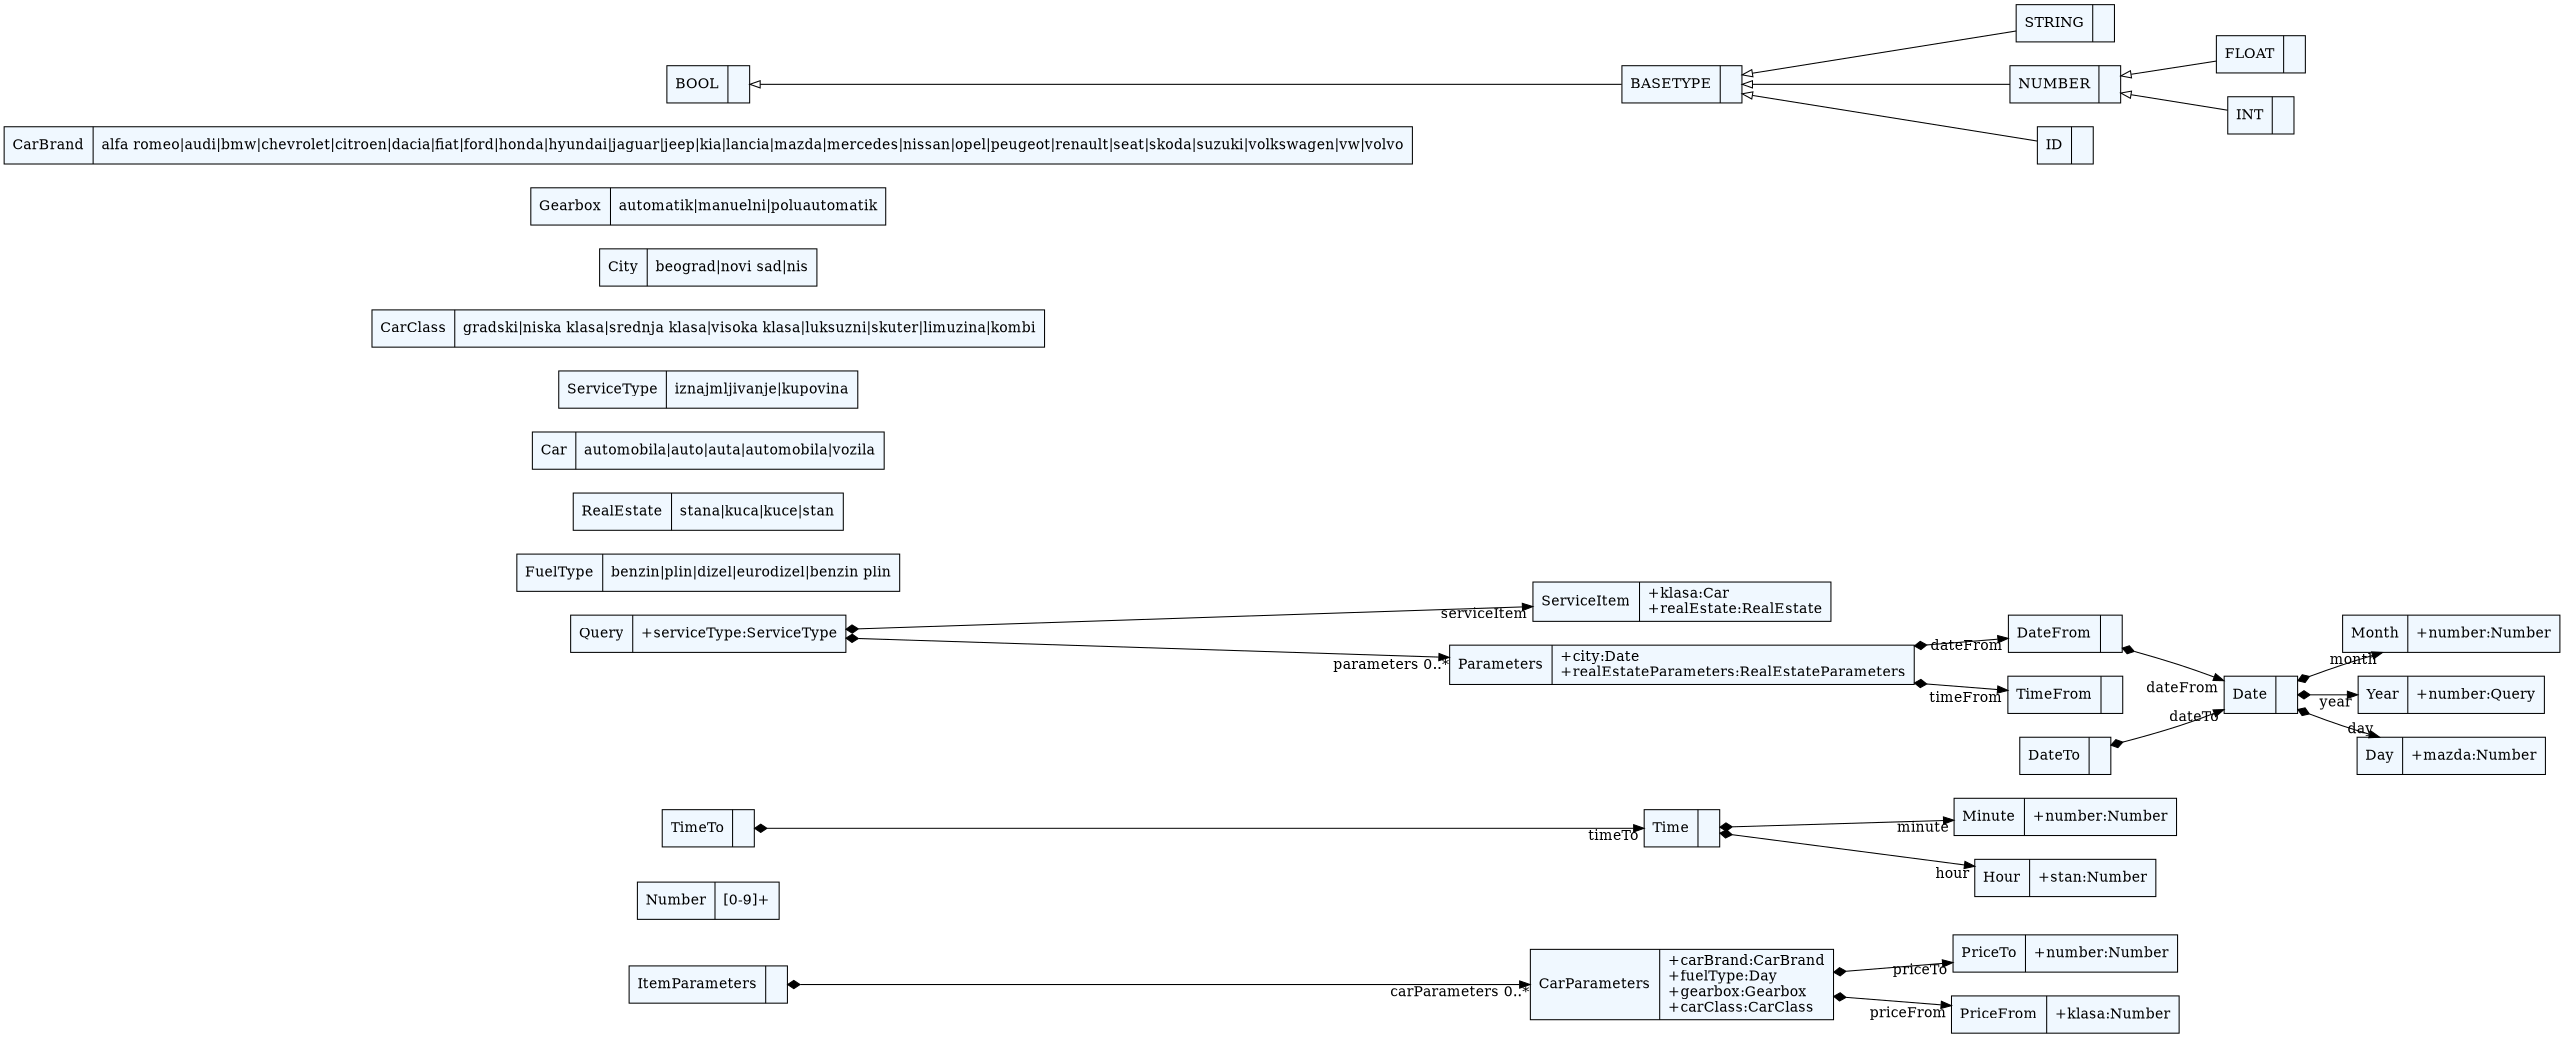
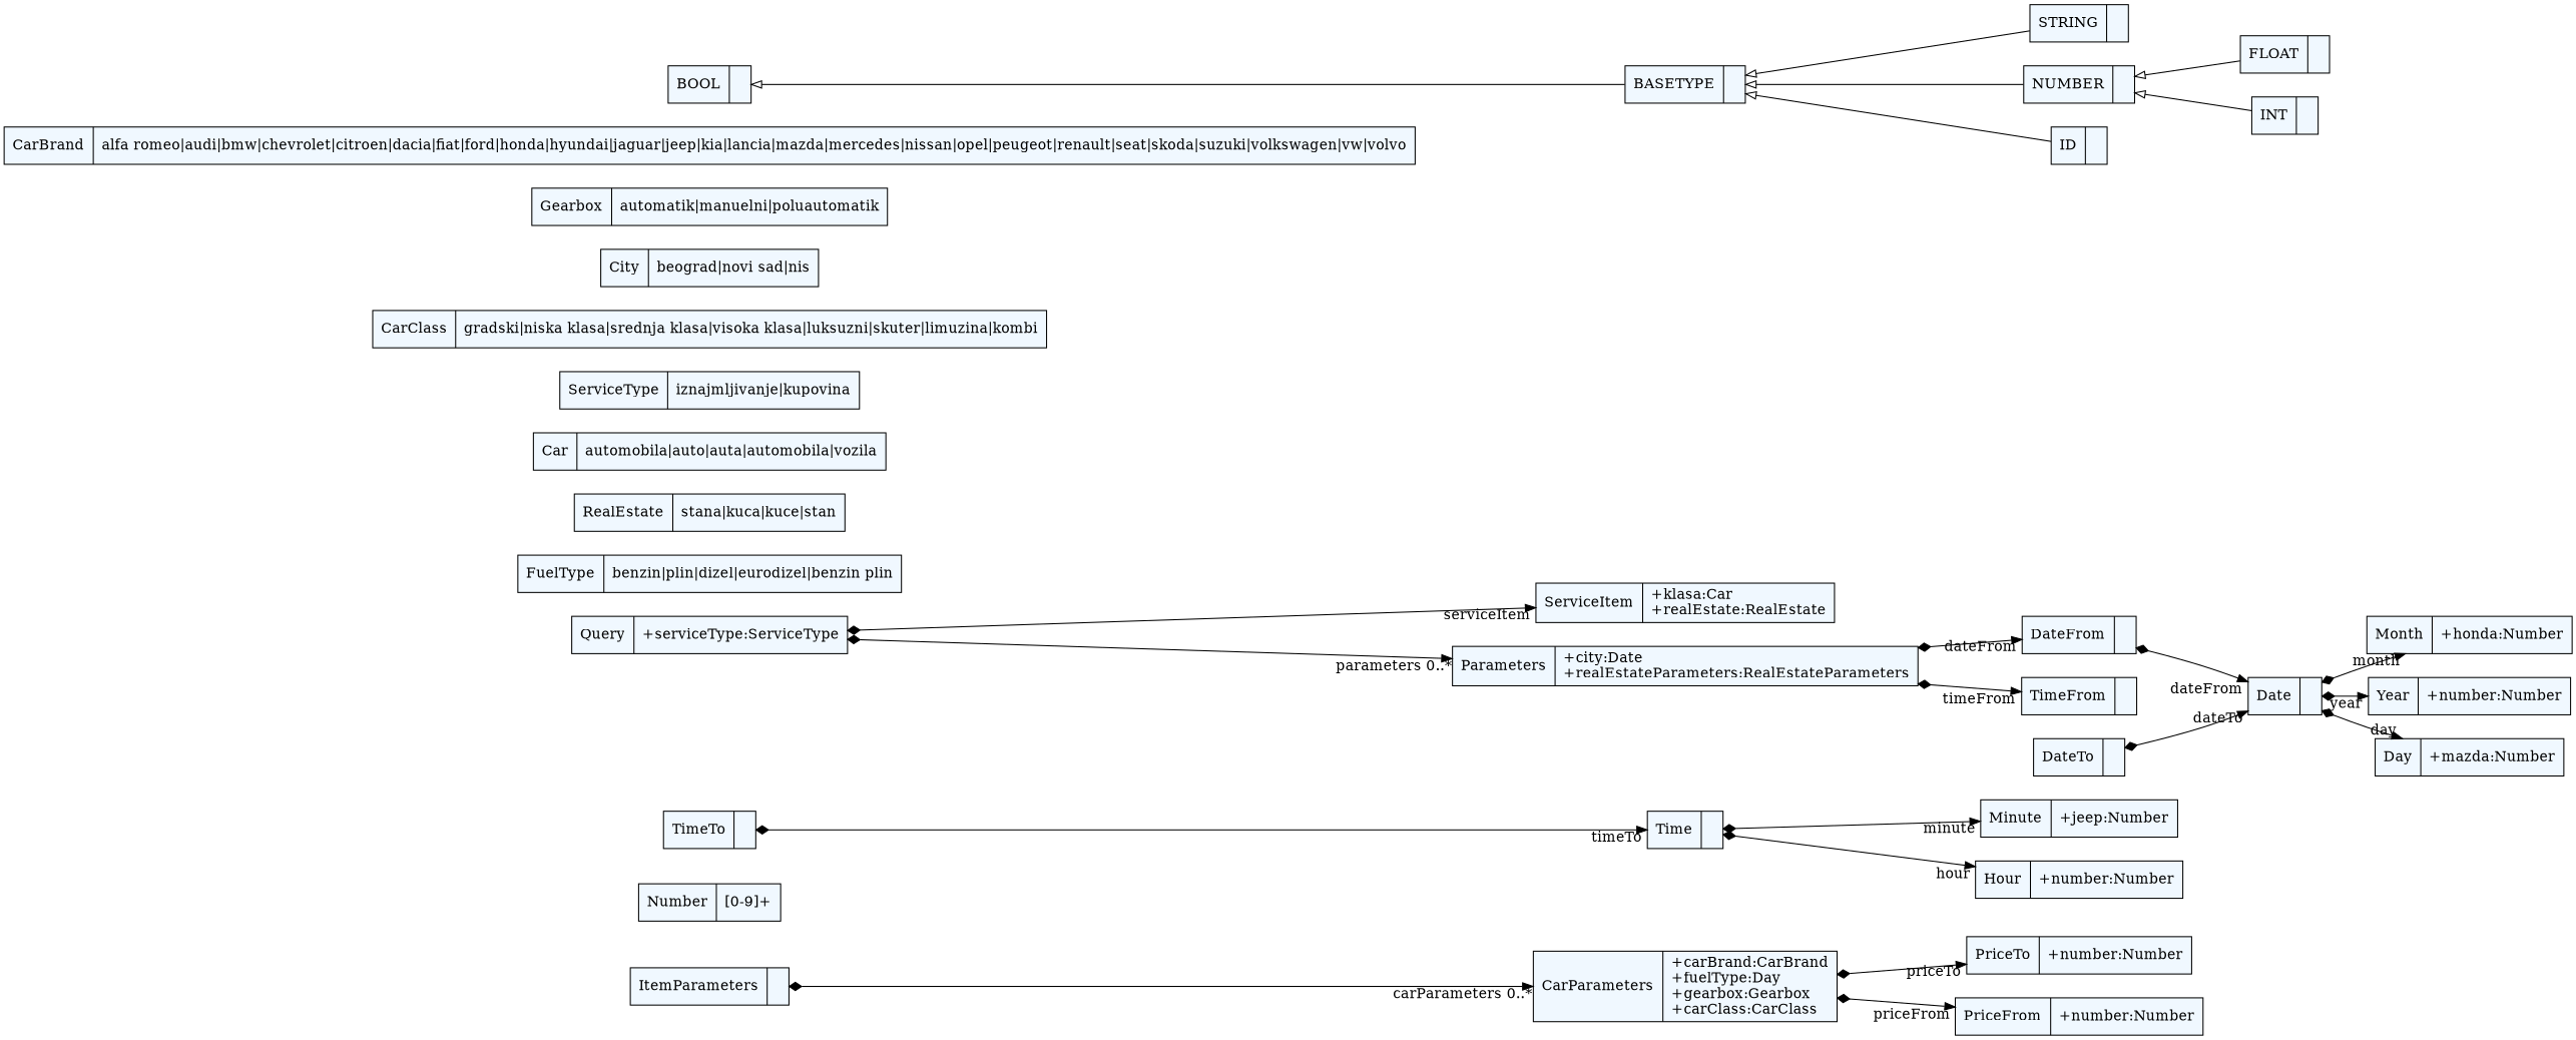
  digraph {
    fontname="Bitstream Vera Sans"
    fontsize=8
    nodesep=0.3
    rankdir=LR
    node [fillcolor=aliceblue shape=record style=filled]
    edge [arrowtail=diamond dir=both]
    n1 [label="{PriceTo|+number:Number\l}"]
    n2 [label="{Number|[0-9]+}"]
    n3 [label="{TimeTo|}"]
    n4 [label="{Time|}"]
-   n5 [label="{Minute|+number:Number\l}"]
-   n6 [label="{Hour|+stan:Number\l}"]
-   n7 [label="{Month|+number:Number\l}"]
-   n8 [label="{Year|+number:Query\l}"]
+   n5 [label="{Minute|+jeep:Number\l}"]
+   n6 [label="{Hour|+number:Number\l}"]
+   n7 [label="{Month|+honda:Number\l}"]
+   n8 [label="{Year|+number:Number\l}"]
    n9 [label="{FuelType|benzin\|plin\|dizel\|eurodizel\|benzin plin}"]
    n10 [label="{RealEstate|stana\|kuca\|kuce\|stan}"]
    n11 [label="{Date|}"]
    n12 [label="{Day|+mazda:Number\l}"]
    n13 [label="{ServiceItem|+klasa:Car\l+realEstate:RealEstate\l}"]
    n14 [label="{Car|automobila\|auto\|auta\|automobila\|vozila}"]
    n15 [label="{ServiceType|iznajmljivanje\|kupovina}"]
    n16 [label="{DateFrom|}"]
    n17 [label="{TimeFrom|}"]
    n18 [label="{Parameters|+city:Date\l+realEstateParameters:RealEstateParameters\l}"]
    n19 [label="{DateTo|}"]
    n20 [label="{ItemParameters|}"]
    n21 [label="{CarParameters|+carBrand:CarBrand\l+fuelType:Day\l+gearbox:Gearbox\l+carClass:CarClass\l}"]
-   n22 [label="{PriceFrom|+klasa:Number\l}"]
+   n22 [label="{PriceFrom|+number:Number\l}"]
    n23 [label="{CarClass|gradski\|niska klasa\|srednja klasa\|visoka klasa\|luksuzni\|skuter\|limuzina\|kombi}"]
    n24 [label="{City|beograd\|novi sad\|nis}"]
    n25 [label="{Query|+serviceType:ServiceType\l}"]
    n26 [label="{Gearbox|automatik\|manuelni\|poluautomatik}"]
    n27 [label="{CarBrand|alfa romeo\|audi\|bmw\|chevrolet\|citroen\|dacia\|fiat\|ford\|honda\|hyundai\|jaguar\|jeep\|kia\|lancia\|mazda\|mercedes\|nissan\|opel\|peugeot\|renault\|seat\|skoda\|suzuki\|volkswagen\|vw\|volvo}"]
    n28 [label="{STRING|}"]
    n29 [label="{NUMBER|}"]
    n30 [label="{FLOAT|}"]
    n31 [label="{INT|}"]
    n32 [label="{BOOL|}"]
    n33 [label="{BASETYPE|}"]
    n34 [label="{ID|}"]
    n3 -> n4 [headlabel="timeTo "]
    n4 -> n5 [headlabel="minute "]
    n4 -> n6 [headlabel="hour "]
    n11 -> n7 [headlabel="month "]
    n11 -> n8 [headlabel="year "]
    n11 -> n12 [headlabel="day "]
    n16 -> n11 [headlabel="dateFrom "]
    n18 -> n16 [headlabel="dateFrom "]
    n18 -> n17 [headlabel="timeFrom "]
    n19 -> n11 [headlabel="dateTo "]
    n20 -> n21 [headlabel="carParameters 0..*"]
    n21 -> n1 [headlabel="priceTo "]
    n21 -> n22 [headlabel="priceFrom "]
    n25 -> n13 [headlabel="serviceItem "]
    n25 -> n18 [headlabel="parameters 0..*"]
    n29 -> n30 [arrowtail=empty dir=back]
    n29 -> n31 [arrowtail=empty dir=back]
    n32 -> n33 [arrowtail=empty dir=back]
    n33 -> n28 [arrowtail=empty dir=back]
    n33 -> n29 [arrowtail=empty dir=back]
    n33 -> n34 [arrowtail=empty dir=back]
  }
